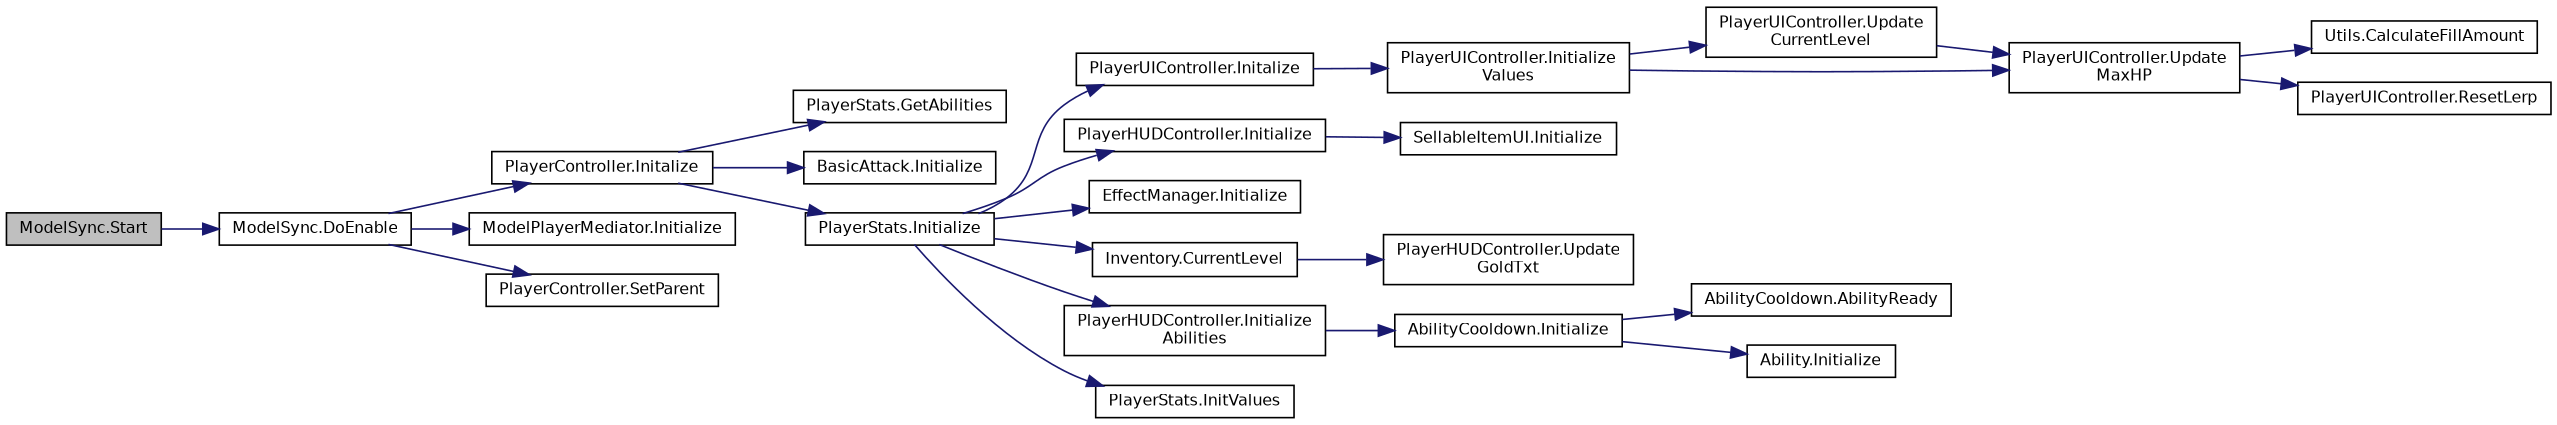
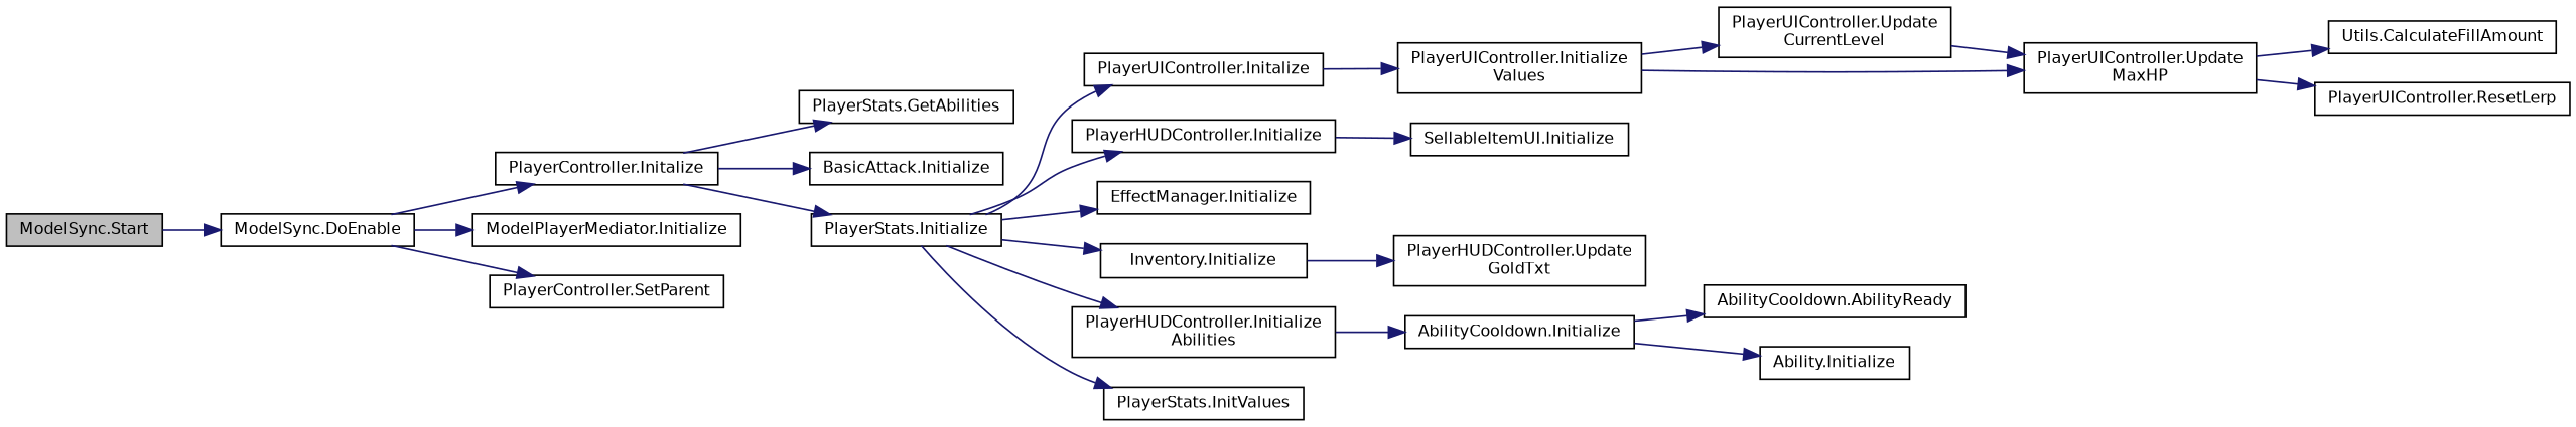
  digraph {
    rankdir=LR
    node [color=black fillcolor=white fontname=Helvetica fontsize=10 shape=record style=filled]
    edge [color=midnightblue fontname=Helvetica fontsize=10 labelfontname=Helvetica labelfontsize=10 style=solid]
    n1 [fillcolor=grey75 fontcolor=black height=0.2 label="ModelSync.Start" width=0.4]
    n2 [height=0.2 label="ModelSync.DoEnable" width=0.4]
    n3 [height=0.2 label="PlayerController.Initalize" width=0.4]
    n4 [height=0.2 label="ModelPlayerMediator.Initialize" width=0.4]
    n5 [height=0.2 label="PlayerController.SetParent" width=0.4]
    n6 [height=0.2 label="PlayerStats.GetAbilities" width=0.4]
    n7 [height=0.2 label="BasicAttack.Initialize" width=0.4]
    n8 [height=0.2 label="PlayerStats.Initialize" width=0.4]
    n9 [height=0.2 label="PlayerUIController.Initalize" width=0.4]
    n10 [height=0.2 label="PlayerHUDController.Initialize" width=0.4]
    n11 [height=0.2 label="EffectManager.Initialize" width=0.4]
-   n12 [height=0.2 label="Inventory.CurrentLevel" width=0.4]
+   n12 [height=0.2 label="Inventory.Initialize" width=0.4]
    n13 [height=0.2 label="PlayerHUDController.Initialize\lAbilities" width=0.4]
    n14 [height=0.2 label="PlayerStats.InitValues" width=0.4]
    n15 [height=0.2 label="PlayerUIController.Initialize\lValues" width=0.4]
    n16 [height=0.2 label="SellableItemUI.Initialize" width=0.4]
    n17 [height=0.2 label="PlayerHUDController.Update\lGoldTxt" width=0.4]
    n18 [height=0.2 label="AbilityCooldown.Initialize" width=0.4]
    n19 [height=0.2 label="PlayerUIController.Update\lCurrentLevel" width=0.4]
    n20 [height=0.2 label="PlayerUIController.Update\lMaxHP" width=0.4]
    n21 [height=0.2 label="Utils.CalculateFillAmount" width=0.4]
    n22 [height=0.2 label="PlayerUIController.ResetLerp" width=0.4]
    n23 [height=0.2 label="AbilityCooldown.AbilityReady" width=0.4]
    n24 [height=0.2 label="Ability.Initialize" width=0.4]
    n1 -> n2
    n2 -> n3
    n2 -> n4
    n2 -> n5
    n3 -> n6
    n3 -> n7
    n3 -> n8
    n8 -> n9
    n8 -> n10
    n8 -> n11
    n8 -> n12
    n8 -> n13
    n8 -> n14
    n9 -> n15
    n10 -> n16
    n12 -> n17
    n13 -> n18
    n15 -> n19
    n15 -> n20
    n18 -> n23
    n18 -> n24
    n19 -> n20
    n20 -> n21
    n20 -> n22
  }
